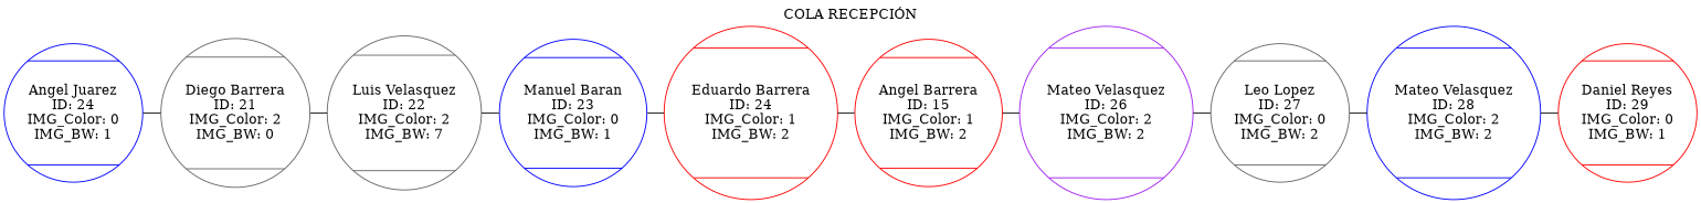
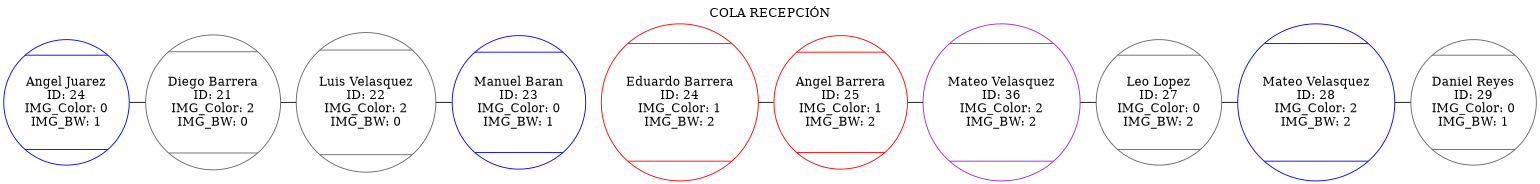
  digraph {
    label="COLA RECEPCIÓN"
    labelloc=t
    node [color=gray40 shape=Mcircle]
    edge [dir=none]
    n1 [color=blue height=1.5 label="Angel Juarez\nID: 24\nIMG_Color: 0\nIMG_BW: 1" width=1.5]
    n2 [height=1.5 label="Diego Barrera\nID: 21\nIMG_Color: 2\nIMG_BW: 0" width=1.5]
-   n3 [height=1.5 label="Luis Velasquez\nID: 22\nIMG_Color: 2\nIMG_BW: 7" width=1.5]
+   n3 [height=1.5 label="Luis Velasquez\nID: 22\nIMG_Color: 2\nIMG_BW: 0" width=1.5]
    n4 [color=blue height=1.5 label="Manuel Baran\nID: 23\nIMG_Color: 0\nIMG_BW: 1" width=1.5]
    n5 [color=red height=1.5 label="Eduardo Barrera\nID: 24\nIMG_Color: 1\nIMG_BW: 2" width=1.5]
-   n6 [color=red height=1.5 label="Angel Barrera\nID: 15\nIMG_Color: 1\nIMG_BW: 2" width=1.5]
-   n7 [color=purple height=1.5 label="Mateo Velasquez\nID: 26\nIMG_Color: 2\nIMG_BW: 2" width=1.5]
+   n6 [color=red height=1.5 label="Angel Barrera\nID: 25\nIMG_Color: 1\nIMG_BW: 2" width=1.5]
+   n7 [color=purple height=1.5 label="Mateo Velasquez\nID: 36\nIMG_Color: 2\nIMG_BW: 2" width=1.5]
    n8 [height=1.5 label="Leo Lopez\nID: 27\nIMG_Color: 0\nIMG_BW: 2" width=1.5]
    n9 [color=blue height=1.5 label="Mateo Velasquez\nID: 28\nIMG_Color: 2\nIMG_BW: 2" width=1.5]
-   n10 [color=red height=1.5 label="Daniel Reyes\nID: 29\nIMG_Color: 0\nIMG_BW: 1" width=1.5]
+   n10 [height=1.5 label="Daniel Reyes\nID: 29\nIMG_Color: 0\nIMG_BW: 1" width=1.5]
    subgraph sub_1 {
      rank=same
      n1
      n2
      n3
      n4
      n5
      n6
      n7
      n8
      n9
      n10
    }
    n1 -> n2
    n2 -> n3
    n3 -> n4
-   n4 -> n5
    n5 -> n6
    n6 -> n7
    n7 -> n8
    n8 -> n9
    n9 -> n10
  }
